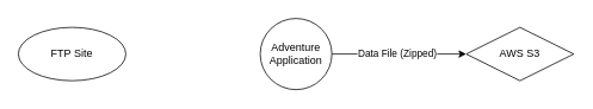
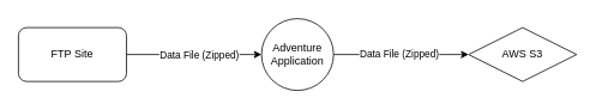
  <mxCell id="0" />
  <mxCell id="1" parent="0" />
  <mxCell id="2" value="Adventure Application" style="ellipse;whiteSpace=wrap;html=1;aspect=fixed;" vertex="1" parent="1"><mxGeometry x="290" y="20" width="80" height="80" as="geometry" /></mxCell>
- <mxCell id="3" value="FTP Site" style="ellipse;whiteSpace=wrap;html=1;" vertex="1" parent="1"><mxGeometry x="20" y="30" width="120" height="60" as="geometry" /></mxCell>
+ <mxCell id="3" value="FTP Site" style="rounded=1;whiteSpace=wrap;html=1;" vertex="1" parent="1"><mxGeometry x="20" y="30" width="120" height="60" as="geometry" /></mxCell>
  <mxCell id="4" value="AWS S3" style="rhombus;whiteSpace=wrap;html=1;" vertex="1" parent="1"><mxGeometry x="520" y="30" width="120" height="60" as="geometry" /></mxCell>
+ <mxCell id="5" value="" style="endArrow=classic;html=1;rounded=0;exitX=1;exitY=0.5;exitDx=0;exitDy=0;entryX=0;entryY=0.5;entryDx=0;entryDy=0;" edge="1" parent="1" source="3" target="2"><mxGeometry width="50" height="50" relative="1" as="geometry"><mxPoint x="320" y="305" as="sourcePoint" /><mxPoint x="370" y="255" as="targetPoint" /></mxGeometry></mxCell>
+ <mxCell id="6" value="Data File (Zipped)" style="edgeLabel;html=1;align=center;verticalAlign=middle;resizable=0;points=[];" vertex="1" connectable="0" parent="5"><mxGeometry x="0.183" relative="1" as="geometry"><mxPoint x="-9" as="offset" /></mxGeometry></mxCell>
  <mxCell id="7" value="" style="endArrow=classic;html=1;rounded=0;entryX=0;entryY=0.5;entryDx=0;entryDy=0;exitX=1;exitY=0.5;exitDx=0;exitDy=0;" edge="1" parent="1" source="2" target="4"><mxGeometry width="50" height="50" relative="1" as="geometry"><mxPoint x="390" y="115" as="sourcePoint" /><mxPoint x="300" y="70" as="targetPoint" /></mxGeometry></mxCell>
  <mxCell id="8" value="Data File (Zipped)" style="edgeLabel;html=1;align=center;verticalAlign=middle;resizable=0;points=[];" vertex="1" connectable="0" parent="7"><mxGeometry x="-0.044" y="1" relative="1" as="geometry"><mxPoint as="offset" /></mxGeometry></mxCell>
